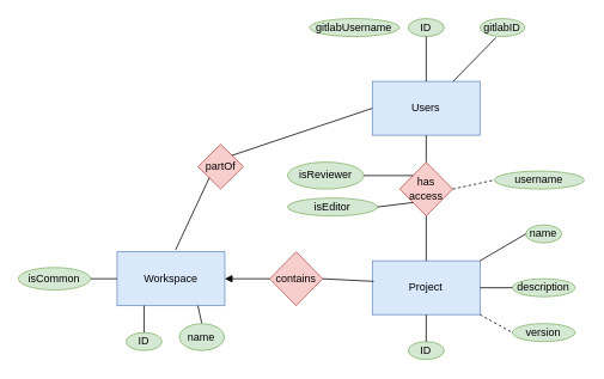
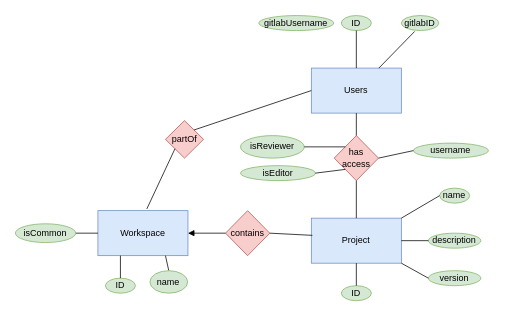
  <mxCell id="0" />
  <mxCell id="1" parent="0" />
  <mxCell id="2" value="Project" style="rounded=0;whiteSpace=wrap;html=1;fillColor=#dae8fc;strokeColor=#6c8ebf;" vertex="1" parent="1"><mxGeometry x="414.38" y="290" width="120" height="60" as="geometry" /></mxCell>
  <mxCell id="3" value="Users" style="rounded=0;whiteSpace=wrap;html=1;fillColor=#dae8fc;strokeColor=#6c8ebf;" vertex="1" parent="1"><mxGeometry x="414.38" y="90" width="120" height="60" as="geometry" /></mxCell>
  <mxCell id="4" value="has access" style="rhombus;whiteSpace=wrap;html=1;fillColor=#f8cecc;strokeColor=#b85450;" vertex="1" parent="1"><mxGeometry x="444.88" y="180" width="59" height="60" as="geometry" /></mxCell>
  <mxCell id="5" value="" style="endArrow=none;html=1;rounded=0;entryX=0.5;entryY=0;entryDx=0;entryDy=0;exitX=0.5;exitY=1;exitDx=0;exitDy=0;" edge="1" parent="1" source="3" target="4"><mxGeometry width="50" height="50" relative="1" as="geometry"><mxPoint x="414" y="170" as="sourcePoint" /><mxPoint x="410" y="270" as="targetPoint" /></mxGeometry></mxCell>
  <mxCell id="6" value="" style="endArrow=none;html=1;rounded=0;entryX=0.5;entryY=0;entryDx=0;entryDy=0;exitX=0.5;exitY=1;exitDx=0;exitDy=0;" edge="1" parent="1" source="4" target="2"><mxGeometry width="50" height="50" relative="1" as="geometry"><mxPoint x="473.88" y="240" as="sourcePoint" /><mxPoint x="474.04" y="270" as="targetPoint" /></mxGeometry></mxCell>
  <mxCell id="7" value="Workspace" style="rounded=0;whiteSpace=wrap;html=1;fillColor=#dae8fc;strokeColor=#6c8ebf;" vertex="1" parent="1"><mxGeometry x="130" y="280" width="120" height="60" as="geometry" /></mxCell>
  <mxCell id="8" value="name" style="ellipse;whiteSpace=wrap;html=1;fillColor=#d5e8d4;strokeColor=#82b366;" vertex="1" parent="1"><mxGeometry x="585.38" y="250" width="40" height="20" as="geometry" /></mxCell>
  <mxCell id="9" value="" style="endArrow=none;html=1;rounded=0;entryX=0;entryY=0.5;entryDx=0;entryDy=0;exitX=1;exitY=0;exitDx=0;exitDy=0;" edge="1" parent="1" source="2" target="8"><mxGeometry width="50" height="50" relative="1" as="geometry"><mxPoint x="420.38" y="330" as="sourcePoint" /><mxPoint x="470.38" y="280" as="targetPoint" /></mxGeometry></mxCell>
  <mxCell id="10" value="description" style="ellipse;whiteSpace=wrap;html=1;fillColor=#d5e8d4;strokeColor=#82b366;" vertex="1" parent="1"><mxGeometry x="570.38" y="310" width="70" height="20" as="geometry" /></mxCell>
  <mxCell id="11" value="" style="endArrow=none;html=1;rounded=0;exitX=1;exitY=0.5;exitDx=0;exitDy=0;entryX=0;entryY=0.5;entryDx=0;entryDy=0;" edge="1" parent="1" source="2" target="10"><mxGeometry width="50" height="50" relative="1" as="geometry"><mxPoint x="420.38" y="330" as="sourcePoint" /><mxPoint x="570.38" y="310" as="targetPoint" /></mxGeometry></mxCell>
  <mxCell id="12" value="version" style="ellipse;whiteSpace=wrap;html=1;fillColor=#d5e8d4;strokeColor=#82b366;" vertex="1" parent="1"><mxGeometry x="570.38" y="360" width="70" height="20" as="geometry" /></mxCell>
- <mxCell id="13" value="" style="endArrow=none;html=1;rounded=0;exitX=1;exitY=1;exitDx=0;exitDy=0;entryX=0;entryY=0.5;entryDx=0;entryDy=0;dashed=1;" edge="1" parent="1" target="12" source="2"><mxGeometry width="50" height="50" relative="1" as="geometry"><mxPoint x="546.88" y="341.5" as="sourcePoint" /><mxPoint x="620.38" y="350" as="targetPoint" /></mxGeometry></mxCell>
+ <mxCell id="13" value="" style="endArrow=none;html=1;rounded=0;exitX=1;exitY=1;exitDx=0;exitDy=0;entryX=0;entryY=0.5;entryDx=0;entryDy=0;" edge="1" parent="1" target="12" source="2"><mxGeometry width="50" height="50" relative="1" as="geometry"><mxPoint x="546.88" y="341.5" as="sourcePoint" /><mxPoint x="620.38" y="350" as="targetPoint" /></mxGeometry></mxCell>
  <mxCell id="14" value="ID" style="ellipse;whiteSpace=wrap;html=1;fillColor=#d5e8d4;strokeColor=#82b366;" vertex="1" parent="1"><mxGeometry x="454.38" y="380" width="40" height="20" as="geometry" /></mxCell>
  <mxCell id="15" value="" style="endArrow=none;html=1;rounded=0;entryX=0.5;entryY=0;entryDx=0;entryDy=0;exitX=0.5;exitY=1;exitDx=0;exitDy=0;" edge="1" parent="1" target="14" source="2"><mxGeometry width="50" height="50" relative="1" as="geometry"><mxPoint x="412.38" y="420" as="sourcePoint" /><mxPoint x="348.38" y="410" as="targetPoint" /></mxGeometry></mxCell>
  <mxCell id="16" value="ID" style="ellipse;whiteSpace=wrap;html=1;fillColor=#d5e8d4;strokeColor=#82b366;" vertex="1" parent="1"><mxGeometry x="454.38" y="20" width="40" height="20" as="geometry" /></mxCell>
  <mxCell id="17" value="" style="endArrow=none;html=1;rounded=0;entryX=0.5;entryY=1;entryDx=0;entryDy=0;exitX=0.5;exitY=0;exitDx=0;exitDy=0;" edge="1" parent="1" target="16" source="3"><mxGeometry width="50" height="50" relative="1" as="geometry"><mxPoint x="474.38" y="0" as="sourcePoint" /><mxPoint x="348.38" y="60" as="targetPoint" /></mxGeometry></mxCell>
  <mxCell id="18" value="gitlabID" style="ellipse;whiteSpace=wrap;html=1;fillColor=#d5e8d4;strokeColor=#82b366;" vertex="1" parent="1"><mxGeometry x="534.38" y="20" width="50" height="20" as="geometry" /></mxCell>
  <mxCell id="19" value="" style="endArrow=none;html=1;rounded=0;entryX=0.355;entryY=1.059;entryDx=0;entryDy=0;exitX=0.75;exitY=0;exitDx=0;exitDy=0;entryPerimeter=0;" edge="1" parent="1" source="3" target="18"><mxGeometry width="50" height="50" relative="1" as="geometry"><mxPoint x="484.38" y="100" as="sourcePoint" /><mxPoint x="484.38" y="60" as="targetPoint" /></mxGeometry></mxCell>
  <mxCell id="20" value="username" style="ellipse;whiteSpace=wrap;html=1;fillColor=#d5e8d4;strokeColor=#82b366;" vertex="1" parent="1"><mxGeometry x="550.38" y="190" width="100" height="20" as="geometry" /></mxCell>
- <mxCell id="21" value="" style="endArrow=none;html=1;rounded=0;entryX=0;entryY=0.5;entryDx=0;entryDy=0;exitX=1;exitY=0.5;exitDx=0;exitDy=0;dashed=1;" edge="1" parent="1" target="20" source="4"><mxGeometry width="50" height="50" relative="1" as="geometry"><mxPoint x="488.63" y="195" as="sourcePoint" /><mxPoint x="524.38" y="150" as="targetPoint" /></mxGeometry></mxCell>
+ <mxCell id="21" value="" style="endArrow=none;html=1;rounded=0;entryX=0;entryY=0.5;entryDx=0;entryDy=0;exitX=1;exitY=0.5;exitDx=0;exitDy=0;" edge="1" parent="1" target="20" source="4"><mxGeometry width="50" height="50" relative="1" as="geometry"><mxPoint x="488.63" y="195" as="sourcePoint" /><mxPoint x="524.38" y="150" as="targetPoint" /></mxGeometry></mxCell>
  <mxCell id="22" value="gitlabUsername" style="ellipse;whiteSpace=wrap;html=1;fillColor=#d5e8d4;strokeColor=#82b366;" vertex="1" parent="1"><mxGeometry x="344.38" y="20" width="100" height="20" as="geometry" /></mxCell>
  <mxCell id="23" value="isReviewer" style="ellipse;whiteSpace=wrap;html=1;fillColor=#d5e8d4;strokeColor=#82b366;" vertex="1" parent="1"><mxGeometry x="320" y="180" width="85" height="30" as="geometry" /></mxCell>
  <mxCell id="24" value="" style="endArrow=none;html=1;rounded=0;entryX=0;entryY=0;entryDx=0;entryDy=0;exitX=1;exitY=0.5;exitDx=0;exitDy=0;" edge="1" parent="1" source="23" target="4"><mxGeometry width="50" height="50" relative="1" as="geometry"><mxPoint x="359.62" y="170" as="sourcePoint" /><mxPoint x="393.62" y="190" as="targetPoint" /></mxGeometry></mxCell>
  <mxCell id="25" value="isEditor" style="ellipse;whiteSpace=wrap;html=1;fillColor=#d5e8d4;strokeColor=#82b366;" vertex="1" parent="1"><mxGeometry x="320" y="220" width="100" height="20" as="geometry" /></mxCell>
  <mxCell id="26" value="" style="endArrow=none;html=1;rounded=0;entryX=0;entryY=1;entryDx=0;entryDy=0;exitX=1;exitY=0.5;exitDx=0;exitDy=0;" edge="1" parent="1" source="25" target="4"><mxGeometry width="50" height="50" relative="1" as="geometry"><mxPoint x="369.62" y="190" as="sourcePoint" /><mxPoint x="408.37" y="205" as="targetPoint" /></mxGeometry></mxCell>
  <mxCell id="27" value="ID" style="ellipse;whiteSpace=wrap;html=1;fillColor=#d5e8d4;strokeColor=#82b366;" vertex="1" parent="1"><mxGeometry x="140" y="370" width="40" height="20" as="geometry" /></mxCell>
  <mxCell id="28" value="" style="endArrow=none;html=1;rounded=0;entryX=0.5;entryY=0;entryDx=0;entryDy=0;exitX=0.25;exitY=1;exitDx=0;exitDy=0;" edge="1" parent="1" target="27" source="7"><mxGeometry width="50" height="50" relative="1" as="geometry"><mxPoint x="160" y="340" as="sourcePoint" /><mxPoint x="34" y="400" as="targetPoint" /></mxGeometry></mxCell>
  <mxCell id="29" value="" style="endArrow=none;html=1;rounded=0;entryX=0.5;entryY=0;entryDx=0;entryDy=0;exitX=0.75;exitY=1;exitDx=0;exitDy=0;" edge="1" parent="1" source="7" target="30"><mxGeometry width="50" height="50" relative="1" as="geometry"><mxPoint x="170" y="350" as="sourcePoint" /><mxPoint x="170" y="380" as="targetPoint" /></mxGeometry></mxCell>
  <mxCell id="30" value="name" style="ellipse;whiteSpace=wrap;html=1;fillColor=#d5e8d4;strokeColor=#82b366;" vertex="1" parent="1"><mxGeometry x="199.24" y="360" width="50.38" height="30" as="geometry" /></mxCell>
  <mxCell id="31" value="" style="endArrow=none;html=1;rounded=0;entryX=1;entryY=0.5;entryDx=0;entryDy=0;exitX=0;exitY=0.5;exitDx=0;exitDy=0;" edge="1" parent="1" target="32" source="7"><mxGeometry width="50" height="50" relative="1" as="geometry"><mxPoint x="50.38" y="300" as="sourcePoint" /><mxPoint x="0.38" y="340" as="targetPoint" /></mxGeometry></mxCell>
  <mxCell id="32" value="isCommon" style="ellipse;whiteSpace=wrap;html=1;fillColor=#d5e8d4;strokeColor=#82b366;" vertex="1" parent="1"><mxGeometry x="20" y="297.5" width="80.38" height="25" as="geometry" /></mxCell>
  <mxCell id="33" value="contains" style="rhombus;whiteSpace=wrap;html=1;fillColor=#f8cecc;strokeColor=#b85450;" vertex="1" parent="1"><mxGeometry x="300" y="280" width="59" height="60" as="geometry" /></mxCell>
  <mxCell id="34" value="" style="endArrow=block;html=1;rounded=0;exitX=0;exitY=0.5;exitDx=0;exitDy=0;entryX=1;entryY=0.5;entryDx=0;entryDy=0;" edge="1" parent="1" source="33" target="7"><mxGeometry width="50" height="50" relative="1" as="geometry"><mxPoint x="300" y="250" as="sourcePoint" /><mxPoint x="350" y="200" as="targetPoint" /></mxGeometry></mxCell>
  <mxCell id="35" value="" style="endArrow=none;html=1;rounded=0;exitX=1;exitY=0.5;exitDx=0;exitDy=0;entryX=0.012;entryY=0.382;entryDx=0;entryDy=0;entryPerimeter=0;" edge="1" parent="1" source="33" target="2"><mxGeometry width="50" height="50" relative="1" as="geometry"><mxPoint x="300" y="250" as="sourcePoint" /><mxPoint x="350" y="200" as="targetPoint" /></mxGeometry></mxCell>
  <mxCell id="36" value="partOf" style="rhombus;whiteSpace=wrap;html=1;fillColor=#f8cecc;strokeColor=#b85450;" vertex="1" parent="1"><mxGeometry x="220" y="160" width="50.76" height="50" as="geometry" /></mxCell>
  <mxCell id="37" value="" style="endArrow=none;html=1;rounded=0;exitX=0.543;exitY=-0.038;exitDx=0;exitDy=0;exitPerimeter=0;entryX=0;entryY=1;entryDx=0;entryDy=0;" edge="1" parent="1" source="7" target="36"><mxGeometry width="50" height="50" relative="1" as="geometry"><mxPoint x="300" y="250" as="sourcePoint" /><mxPoint x="350" y="200" as="targetPoint" /></mxGeometry></mxCell>
  <mxCell id="38" value="" style="endArrow=none;html=1;rounded=0;exitX=1;exitY=0;exitDx=0;exitDy=0;entryX=0;entryY=0.5;entryDx=0;entryDy=0;" edge="1" parent="1" source="36" target="3"><mxGeometry width="50" height="50" relative="1" as="geometry"><mxPoint x="300" y="250" as="sourcePoint" /><mxPoint x="350" y="200" as="targetPoint" /></mxGeometry></mxCell>
